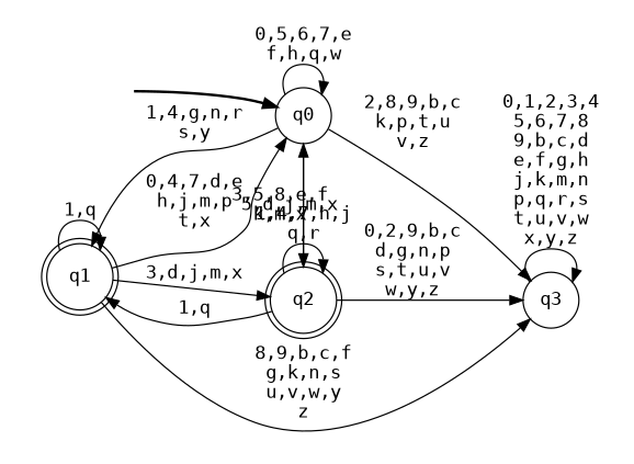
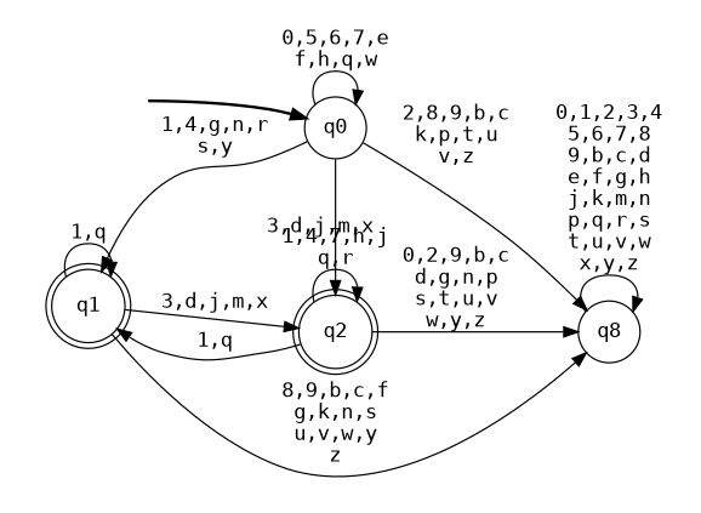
  digraph {
    fontname="DejaVu Sans Mono"
    rankdir=LR
    node [fontname="DejaVu Sans Mono" shape=circle style=filled color=black fillcolor=white]
    edge [fontname="DejaVu Sans Mono"]
    __start0 [height=0 shape=none style=invis width=0 color="" fillcolor=""]
    n2 [label=q0]
    n3 [label=q1 shape=doublecircle style="rounded,filled"]
    n4 [label=q2 shape=doublecircle style="rounded,filled"]
-   n5 [label=q3]
+   n5 [label=q8]
    subgraph cluster_1 {
      nodesep=0.15
      ranksep=0.15
      style=invis
      __start0
      n2
    }
    __start0 -> n2 [penwidth=2]
    n2 -> n2 [label="0,5,6,7,e\nf,h,q,w"]
    n2 -> n3 [label="1,4,g,n,r\ns,y"]
-   n2 -> n4 [label="5,d,j,m,x"]
+   n2 -> n4 [label="3,d,j,m,x"]
    n2 -> n5 [label="2,8,9,b,c\nk,p,t,u\nv,z"]
-   n3 -> n2 [label="0,4,7,d,e\nh,j,m,p\nt,x"]
    n3 -> n3 [label="1,q"]
    n3 -> n4 [label="3,d,j,m,x"]
    n3 -> n5 [label="8,9,b,c,f\ng,k,n,s\nu,v,w,y\nz"]
-   n4 -> n2 [label="3,5,8,e,f\nk,m,x"]
    n4 -> n3 [label="1,q"]
    n4 -> n4 [label="1,4,7,h,j\nq,r"]
    n4 -> n5 [label="0,2,9,b,c\nd,g,n,p\ns,t,u,v\nw,y,z"]
    n5 -> n5 [label="0,1,2,3,4\n5,6,7,8\n9,b,c,d\ne,f,g,h\nj,k,m,n\np,q,r,s\nt,u,v,w\nx,y,z"]
  }
